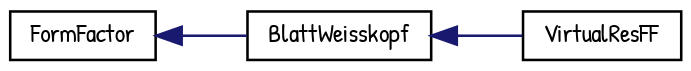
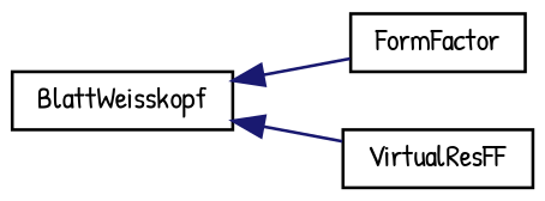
  digraph {
    fontname="Patrick Hand"
    rankdir=LR
    node [color=black fillcolor=white fontname="Patrick Hand" fontsize=10 shape=record style=filled]
    edge [color=midnightblue dir=back fontname="Patrick Hand" fontsize=10 labelfontname=Helvetica labelfontsize=10 style=solid]
    n1 [height=0.2 label=FormFactor width=0.4]
    n2 [height=0.2 label=BlattWeisskopf width=0.4]
    n3 [height=0.2 label=VirtualResFF width=0.4]
-   n1 -> n2
+   n2 -> n1
    n2 -> n3
  }
